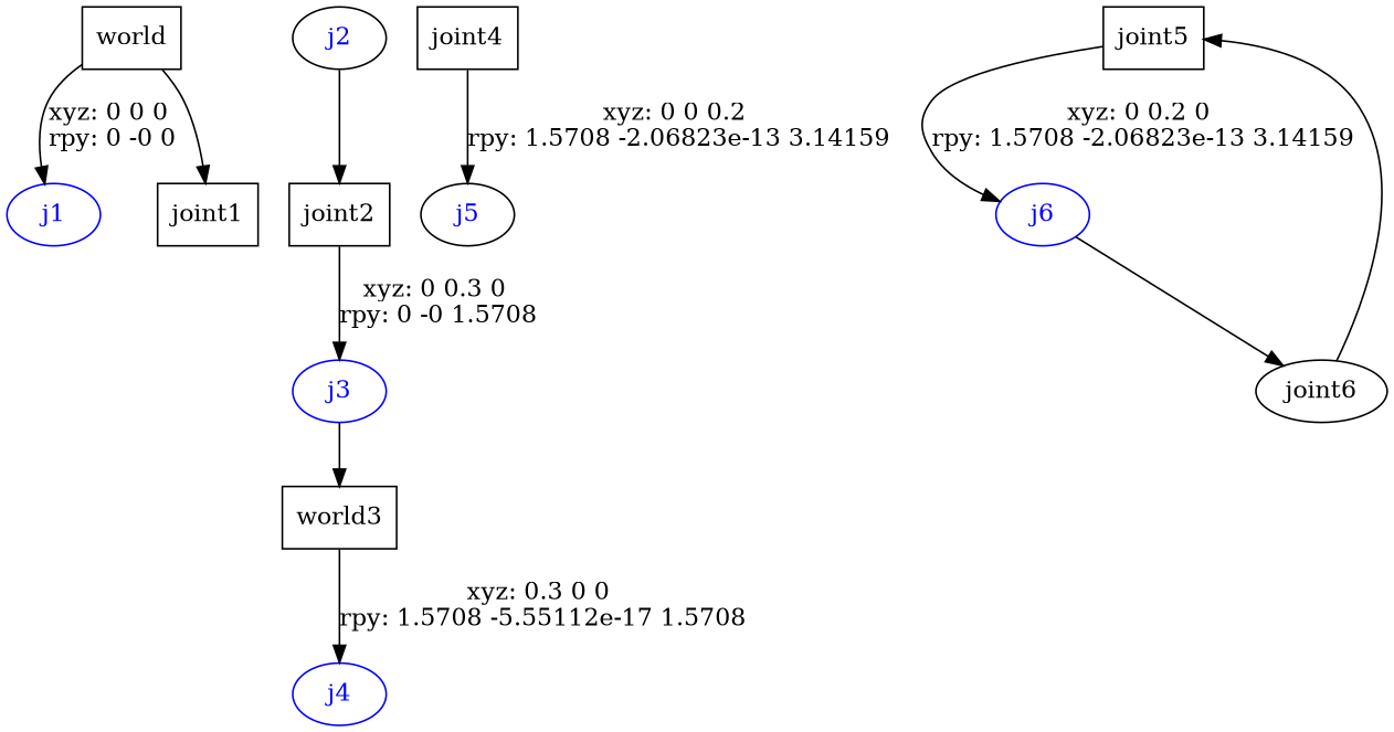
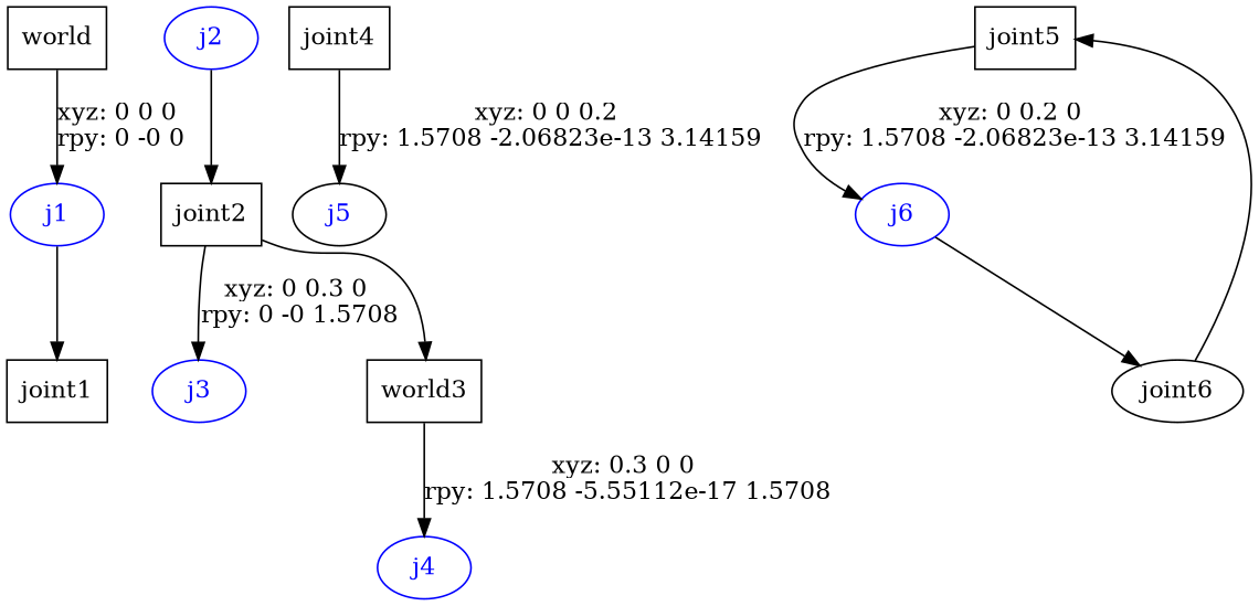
  digraph {
    node [shape=ellipse]
    n1 [label=world shape=box]
    j1 [color=blue fontcolor=blue]
    n3 [label=joint1 shape=box]
-   j2 [color=black fontcolor=blue]
+   j2 [color=blue fontcolor=blue]
    n5 [label=joint2 shape=box]
    j3 [color=blue fontcolor=blue]
    n7 [label=world3 shape=box]
    j4 [color=blue fontcolor=blue]
    n9 [label=joint4 shape=box]
    j5 [color=black fontcolor=blue]
    n11 [label=joint5 shape=box]
    j6 [color=blue fontcolor=blue]
    n13 [label=joint6]
    n1 -> j1 [label="xyz: 0 0 0 \nrpy: 0 -0 0"]
-   n1 -> n3
+   j1 -> n3
    j2 -> n5
    n5 -> j3 [label="xyz: 0 0.3 0 \nrpy: 0 -0 1.5708"]
-   j3 -> n7
+   n5 -> n7
    n7 -> j4 [label="xyz: 0.3 0 0 \nrpy: 1.5708 -5.55112e-17 1.5708"]
    n9 -> j5 [label="xyz: 0 0 0.2 \nrpy: 1.5708 -2.06823e-13 3.14159"]
    n11 -> j6 [label="xyz: 0 0.2 0 \nrpy: 1.5708 -2.06823e-13 3.14159"]
    j6 -> n13
    n13 -> n11
  }
